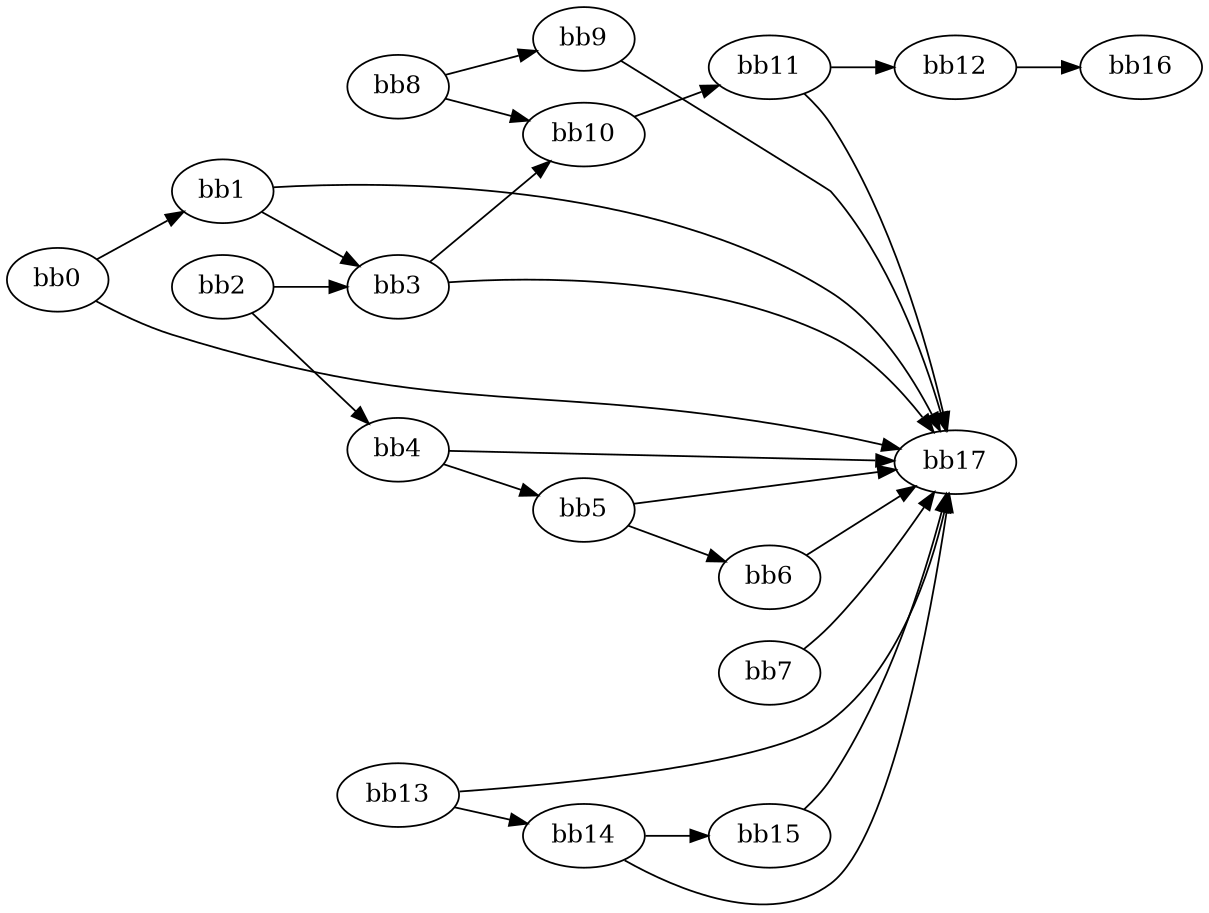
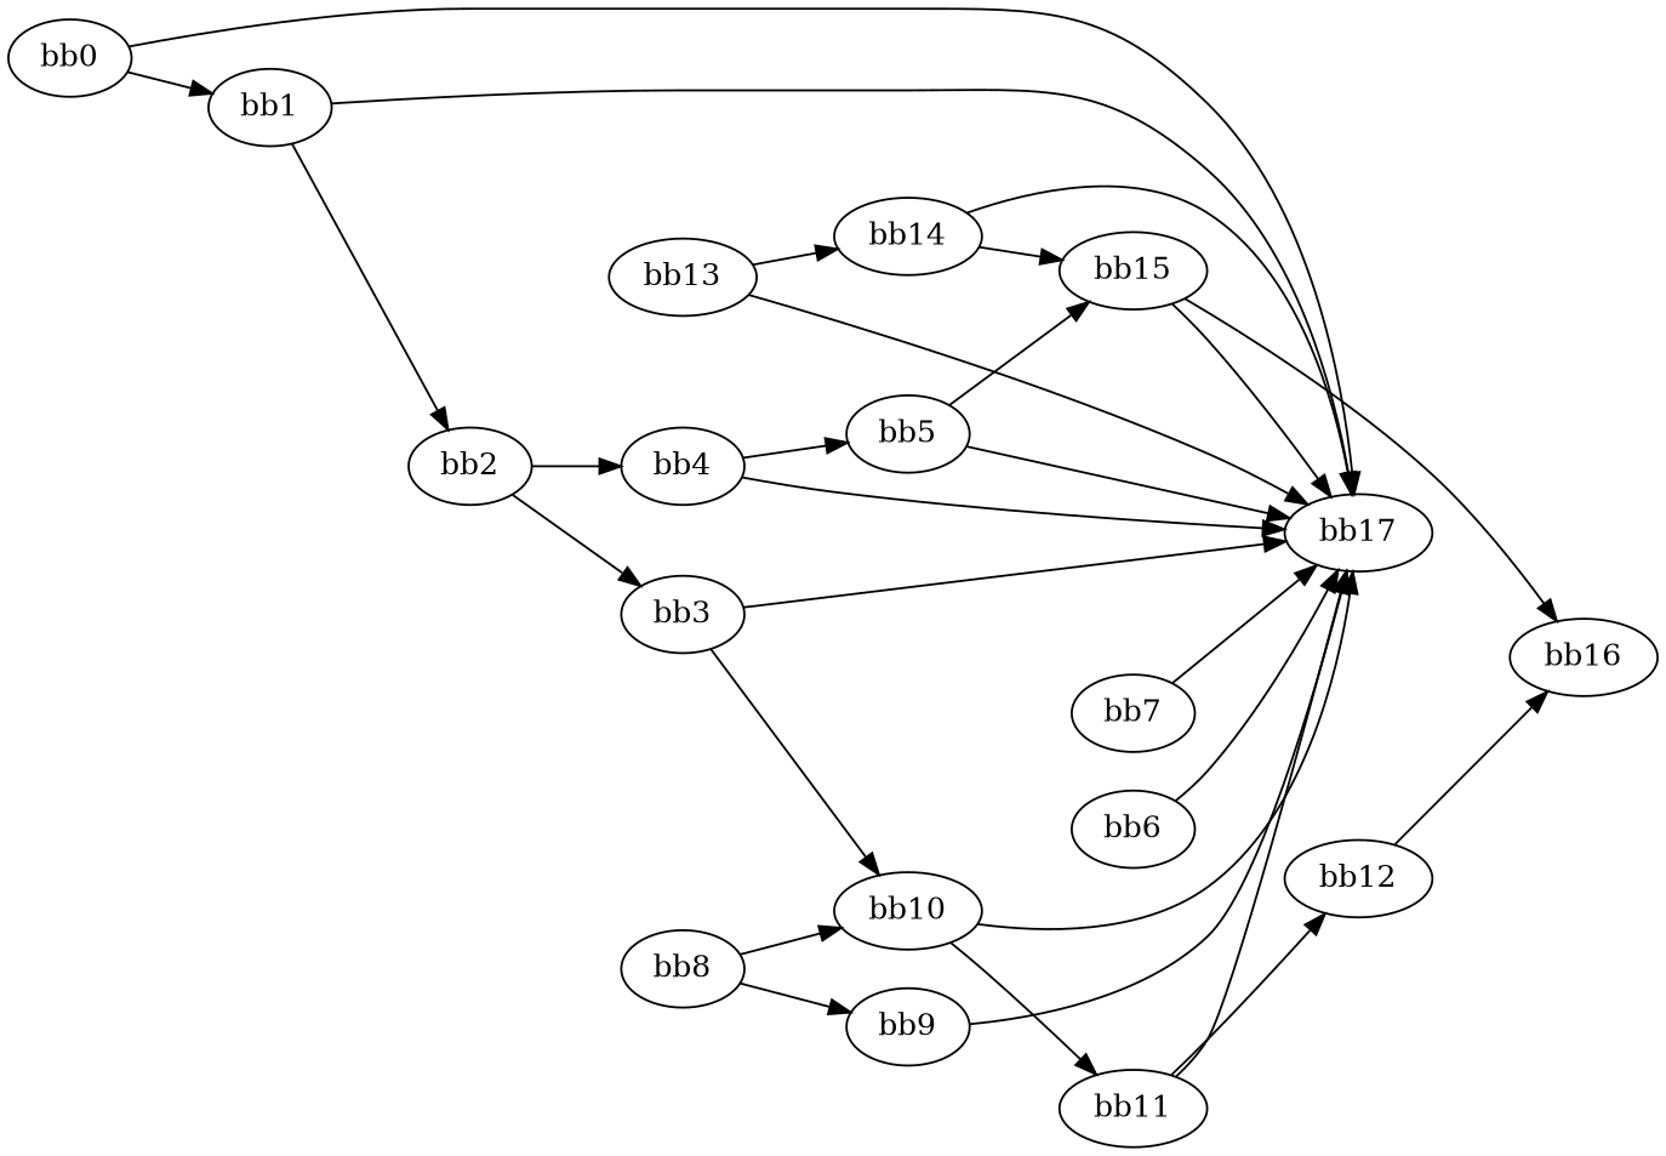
  digraph {
    rankdir=LR
    n1 [label="bb0\l"]
    n2 [label="bb1\l"]
    n3 [label="bb17\l"]
    n4 [label="bb2\l"]
    n5 [label="bb3\l"]
    n6 [label="bb4\l"]
    n7 [label="bb10\l"]
    n8 [label="bb5\l"]
    n9 [label="bb7\l"]
    n10 [label="bb6\l"]
    n11 [label="bb8\l"]
    n12 [label="bb9\l"]
    n13 [label="bb11\l"]
    n14 [label="bb13\l"]
    n15 [label="bb14\l"]
    n16 [label="bb12\l"]
    n17 [label="bb16\l"]
    n18 [label="bb15\l"]
    n1 -> n2
    n1 -> n3
    n2 -> n3
-   n2 -> n5
+   n2 -> n4
    n4 -> n5
    n4 -> n6
    n5 -> n3
    n5 -> n7
    n6 -> n3
    n6 -> n8
+   n7 -> n3
    n7 -> n13
    n8 -> n3
-   n8 -> n10
+   n8 -> n18
    n9 -> n3
    n10 -> n3
    n11 -> n7
    n11 -> n12
    n12 -> n3
    n13 -> n3
    n13 -> n16
    n14 -> n3
    n14 -> n15
    n15 -> n3
    n15 -> n18
    n16 -> n17
    n18 -> n3
+   n18 -> n17
  }
